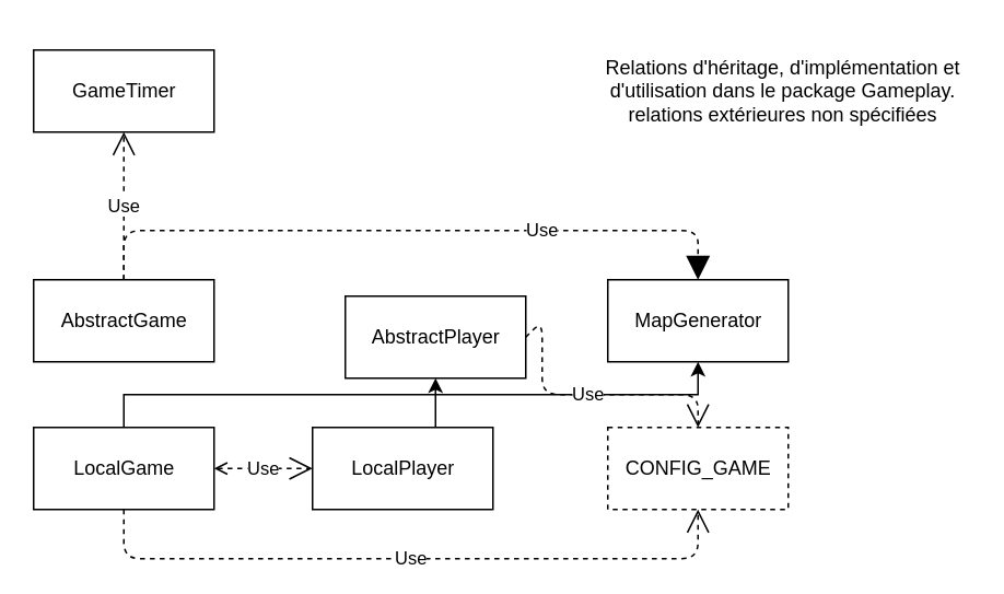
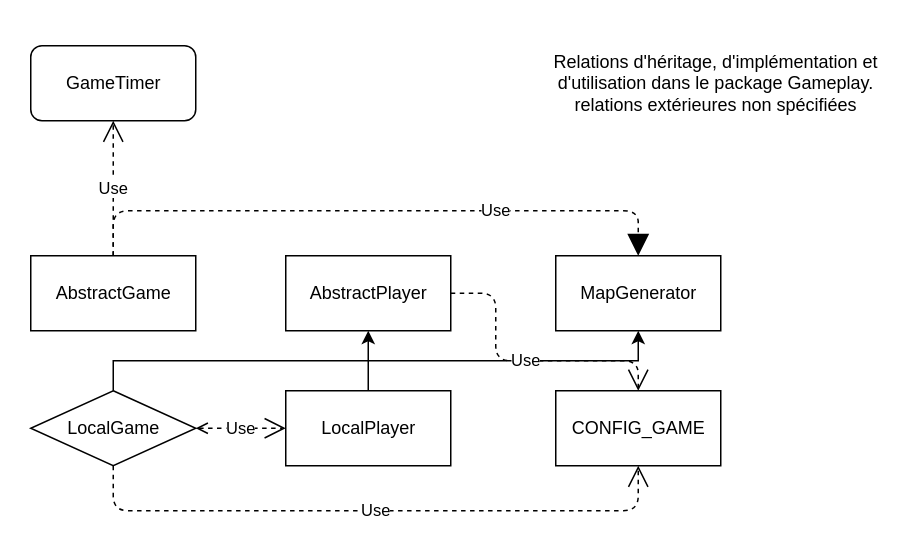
  <mxCell id="0" />
  <mxCell id="1" parent="0" />
  <mxCell id="2" value="AbstractGame" style="html=1;" vertex="1" parent="1"><mxGeometry x="20" y="170" width="110" height="50" as="geometry" /></mxCell>
- <mxCell id="3" value="AbstractPlayer" style="html=1;" vertex="1" parent="1"><mxGeometry x="210" y="180" width="110" height="50" as="geometry" /></mxCell>
- <mxCell id="4" value="CONFIG_GAME" style="html=1;dashed=1;" vertex="1" parent="1"><mxGeometry x="370" y="260" width="110" height="50" as="geometry" /></mxCell>
- <mxCell id="5" value="GameTimer" style="html=1;" vertex="1" parent="1"><mxGeometry x="20" y="30" width="110" height="50" as="geometry" /></mxCell>
+ <mxCell id="3" value="AbstractPlayer" style="html=1;" vertex="1" parent="1"><mxGeometry x="190" y="170" width="110" height="50" as="geometry" /></mxCell>
+ <mxCell id="4" value="CONFIG_GAME" style="html=1;" vertex="1" parent="1"><mxGeometry x="370" y="260" width="110" height="50" as="geometry" /></mxCell>
+ <mxCell id="5" value="GameTimer" style="html=1;rounded=1;" vertex="1" parent="1"><mxGeometry x="20" y="30" width="110" height="50" as="geometry" /></mxCell>
  <mxCell id="6" style="edgeStyle=orthogonalEdgeStyle;rounded=0;orthogonalLoop=1;jettySize=auto;html=1;exitX=0.5;exitY=0;exitDx=0;exitDy=0;" edge="1" parent="1" source="7" target="10"><mxGeometry relative="1" as="geometry" /></mxCell>
- <mxCell id="7" value="LocalGame" style="html=1;" vertex="1" parent="1"><mxGeometry x="20" y="260" width="110" height="50" as="geometry" /></mxCell>
+ <mxCell id="7" value="LocalGame" style="rhombus;html=1;" vertex="1" parent="1"><mxGeometry x="20" y="260" width="110" height="50" as="geometry" /></mxCell>
  <mxCell id="8" style="edgeStyle=orthogonalEdgeStyle;rounded=0;orthogonalLoop=1;jettySize=auto;html=1;exitX=0.5;exitY=0;exitDx=0;exitDy=0;entryX=0.5;entryY=1;entryDx=0;entryDy=0;" edge="1" parent="1" source="9" target="3"><mxGeometry relative="1" as="geometry" /></mxCell>
  <mxCell id="9" value="LocalPlayer" style="html=1;" vertex="1" parent="1"><mxGeometry x="190" y="260" width="110" height="50" as="geometry" /></mxCell>
  <mxCell id="10" value="MapGenerator" style="html=1;" vertex="1" parent="1"><mxGeometry x="370" y="170" width="110" height="50" as="geometry" /></mxCell>
  <mxCell id="11" value="Use" style="endArrow=block;endSize=12;dashed=1;html=1;exitX=0.5;exitY=0;exitDx=0;exitDy=0;entryX=0.5;entryY=0;entryDx=0;entryDy=0;" edge="1" parent="1" source="2" target="10"><mxGeometry x="0.39" width="160" relative="1" as="geometry"><mxPoint x="70" y="100" as="sourcePoint" /><mxPoint x="230" y="100" as="targetPoint" /><Array as="points"><mxPoint x="75" y="140" /><mxPoint x="425" y="140" /></Array><mxPoint as="offset" /></mxGeometry></mxCell>
  <mxCell id="12" value="Use" style="endArrow=open;endSize=12;dashed=1;html=1;exitX=1;exitY=0.5;exitDx=0;exitDy=0;entryX=0;entryY=0.5;entryDx=0;entryDy=0;startArrow=open;startFill=0;endFill=0;" edge="1" parent="1" source="7" target="9"><mxGeometry width="160" relative="1" as="geometry"><mxPoint x="140" y="340" as="sourcePoint" /><mxPoint x="300" y="340" as="targetPoint" /><Array as="points"><mxPoint x="140" y="285" /><mxPoint x="160" y="285" /></Array></mxGeometry></mxCell>
  <mxCell id="13" value="Use" style="endArrow=open;endSize=12;dashed=1;html=1;exitX=0.5;exitY=0;exitDx=0;exitDy=0;entryX=0.5;entryY=1;entryDx=0;entryDy=0;" edge="1" parent="1" source="2" target="5"><mxGeometry width="160" relative="1" as="geometry"><mxPoint x="85" y="180" as="sourcePoint" /><mxPoint x="435" y="180" as="targetPoint" /><Array as="points"><mxPoint x="75" y="140" /></Array></mxGeometry></mxCell>
  <mxCell id="14" value="Use" style="endArrow=open;endSize=12;dashed=1;html=1;exitX=0.5;exitY=1;exitDx=0;exitDy=0;entryX=0.5;entryY=1;entryDx=0;entryDy=0;" edge="1" parent="1" source="7" target="4"><mxGeometry width="160" relative="1" as="geometry"><mxPoint x="70" y="350" as="sourcePoint" /><mxPoint x="230" y="350" as="targetPoint" /><Array as="points"><mxPoint x="75" y="340" /><mxPoint x="425" y="340" /></Array></mxGeometry></mxCell>
  <mxCell id="15" value="Use" style="endArrow=open;endSize=12;dashed=1;html=1;exitX=1;exitY=0.5;exitDx=0;exitDy=0;entryX=0.5;entryY=0;entryDx=0;entryDy=0;" edge="1" parent="1" source="3" target="4"><mxGeometry width="160" relative="1" as="geometry"><mxPoint x="85" y="320" as="sourcePoint" /><mxPoint x="435" y="320" as="targetPoint" /><Array as="points"><mxPoint x="330" y="195" /><mxPoint x="330" y="240" /><mxPoint x="425" y="240" /></Array></mxGeometry></mxCell>
  <mxCell id="16" value="Relations d'héritage, d'implémentation et d'utilisation dans le package Gameplay. relations extérieures non spécifiées" style="text;html=1;strokeColor=none;fillColor=none;align=center;verticalAlign=middle;whiteSpace=wrap;rounded=0;" vertex="1" parent="1"><mxGeometry x="364" y="20" width="226" height="70" as="geometry" /></mxCell>
